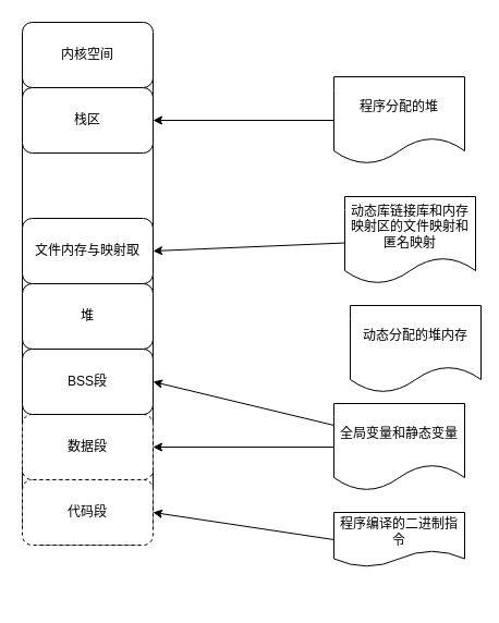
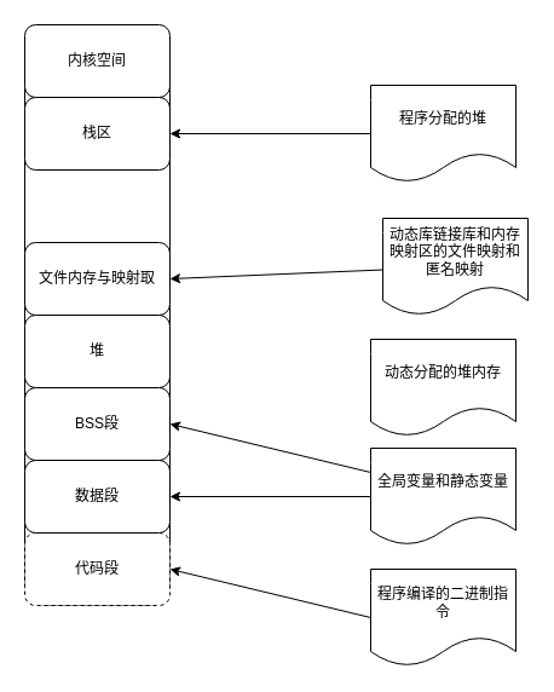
  <mxCell id="0" />
  <mxCell id="1" parent="0" />
  <mxCell id="2" value="" style="rounded=1;whiteSpace=wrap;html=1;" parent="1" vertex="1"><mxGeometry x="20" y="20" width="120" height="480" as="geometry" /></mxCell>
  <mxCell id="3" value="代码段" style="rounded=1;whiteSpace=wrap;html=1;dashed=1;" parent="1" vertex="1"><mxGeometry x="20" y="440" width="120" height="60" as="geometry" /></mxCell>
- <mxCell id="4" value="数据段" style="rounded=1;whiteSpace=wrap;html=1;dashed=1;" parent="1" vertex="1"><mxGeometry x="20" y="380" width="120" height="60" as="geometry" /></mxCell>
+ <mxCell id="4" value="数据段" style="rounded=1;whiteSpace=wrap;html=1;" parent="1" vertex="1"><mxGeometry x="20" y="380" width="120" height="60" as="geometry" /></mxCell>
  <mxCell id="5" value="BSS段" style="rounded=1;whiteSpace=wrap;html=1;" parent="1" vertex="1"><mxGeometry x="20" y="320" width="120" height="60" as="geometry" /></mxCell>
  <mxCell id="6" value="堆" style="rounded=1;whiteSpace=wrap;html=1;" parent="1" vertex="1"><mxGeometry x="20" y="260" width="120" height="60" as="geometry" /></mxCell>
  <mxCell id="7" value="文件内存与映射取" style="rounded=1;whiteSpace=wrap;html=1;" parent="1" vertex="1"><mxGeometry x="20" y="200" width="120" height="60" as="geometry" /></mxCell>
  <mxCell id="8" value="内核空间" style="rounded=1;whiteSpace=wrap;html=1;" parent="1" vertex="1"><mxGeometry x="20" y="20" width="120" height="60" as="geometry" /></mxCell>
  <mxCell id="9" value="栈区" style="rounded=1;whiteSpace=wrap;html=1;" parent="1" vertex="1"><mxGeometry x="20" y="80" width="120" height="60" as="geometry" /></mxCell>
- <mxCell id="10" value="程序编译的二进制指令" style="shape=document;whiteSpace=wrap;html=1;boundedLbl=1;" parent="1" vertex="1"><mxGeometry x="306" y="470" width="120" height="50" as="geometry" /></mxCell>
+ <mxCell id="10" value="程序编译的二进制指令" style="shape=document;whiteSpace=wrap;html=1;boundedLbl=1;" parent="1" vertex="1"><mxGeometry x="306" y="470" width="120" height="80" as="geometry" /></mxCell>
  <mxCell id="11" value="" style="endArrow=classic;html=1;rounded=0;entryX=1;entryY=0.5;entryDx=0;entryDy=0;exitX=0;exitY=0.5;exitDx=0;exitDy=0;" parent="1" source="10" target="3" edge="1"><mxGeometry width="50" height="50" relative="1" as="geometry"><mxPoint x="236" y="490" as="sourcePoint" /><mxPoint x="286" y="440" as="targetPoint" /></mxGeometry></mxCell>
  <mxCell id="12" style="rounded=0;orthogonalLoop=1;jettySize=auto;html=1;entryX=1;entryY=0.5;entryDx=0;entryDy=0;" parent="1" source="14" target="4" edge="1"><mxGeometry relative="1" as="geometry" /></mxCell>
  <mxCell id="13" style="rounded=0;orthogonalLoop=1;jettySize=auto;html=1;exitX=0;exitY=0.25;exitDx=0;exitDy=0;entryX=1;entryY=0.5;entryDx=0;entryDy=0;" parent="1" source="14" target="5" edge="1"><mxGeometry relative="1" as="geometry" /></mxCell>
  <mxCell id="14" value="全局变量和静态变量" style="shape=document;whiteSpace=wrap;html=1;boundedLbl=1;" parent="1" vertex="1"><mxGeometry x="306" y="370" width="120" height="80" as="geometry" /></mxCell>
- <mxCell id="15" value="动态分配的堆内存" style="shape=document;whiteSpace=wrap;html=1;boundedLbl=1;" parent="1" vertex="1"><mxGeometry x="321" y="280" width="120" height="80" as="geometry" /></mxCell>
+ <mxCell id="15" value="动态分配的堆内存" style="shape=document;whiteSpace=wrap;html=1;boundedLbl=1;" parent="1" vertex="1"><mxGeometry x="306" y="280" width="120" height="80" as="geometry" /></mxCell>
  <mxCell id="16" style="rounded=0;orthogonalLoop=1;jettySize=auto;html=1;entryX=1;entryY=0.5;entryDx=0;entryDy=0;" parent="1" source="17" target="7" edge="1"><mxGeometry relative="1" as="geometry" /></mxCell>
  <mxCell id="17" value="动态库链接库和内存映射区的文件映射和匿名映射" style="shape=document;whiteSpace=wrap;html=1;boundedLbl=1;" parent="1" vertex="1"><mxGeometry x="316" y="180" width="120" height="80" as="geometry" /></mxCell>
  <mxCell id="18" style="edgeStyle=orthogonalEdgeStyle;rounded=0;orthogonalLoop=1;jettySize=auto;html=1;entryX=1;entryY=0.5;entryDx=0;entryDy=0;" parent="1" source="19" target="9" edge="1"><mxGeometry relative="1" as="geometry" /></mxCell>
  <mxCell id="19" value="程序分配的堆" style="shape=document;whiteSpace=wrap;html=1;boundedLbl=1;" parent="1" vertex="1"><mxGeometry x="306" y="70" width="120" height="80" as="geometry" /></mxCell>
